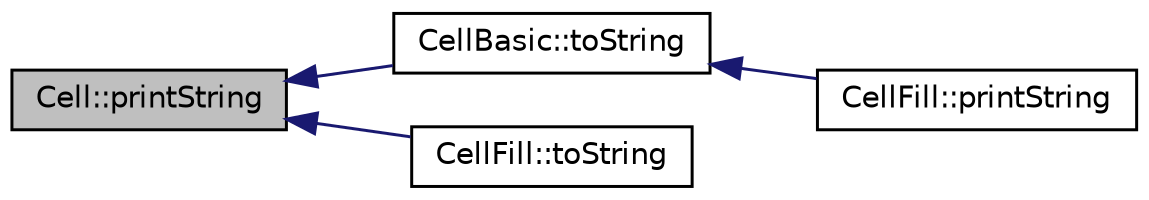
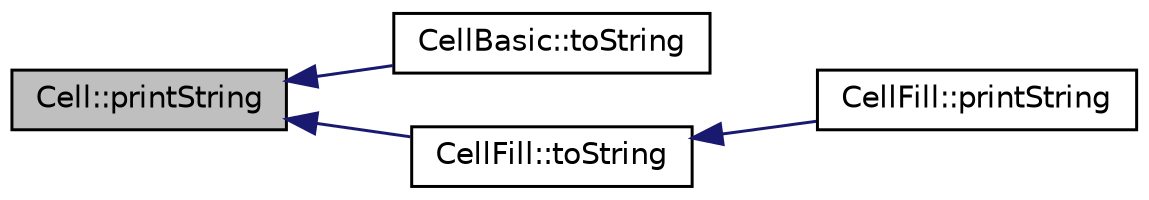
  digraph {
    rankdir=LR
    node [color=black fillcolor=white fontname=Helvetica fontsize=10 shape=record style=filled]
    edge [color=midnightblue dir=back fontname=Helvetica fontsize=10 labelfontname=Helvetica labelfontsize=10 style=solid]
    n1 [fillcolor=grey75 fontcolor=black height=0.2 label="Cell::printString" width=0.4]
    n2 [height=0.2 label="CellBasic::toString" width=0.4]
    n3 [height=0.2 label="CellFill::toString" width=0.4]
    n4 [height=0.2 label="CellFill::printString" width=0.4]
    n1 -> n2
    n1 -> n3
-   n2 -> n4
+   n3 -> n4
  }
